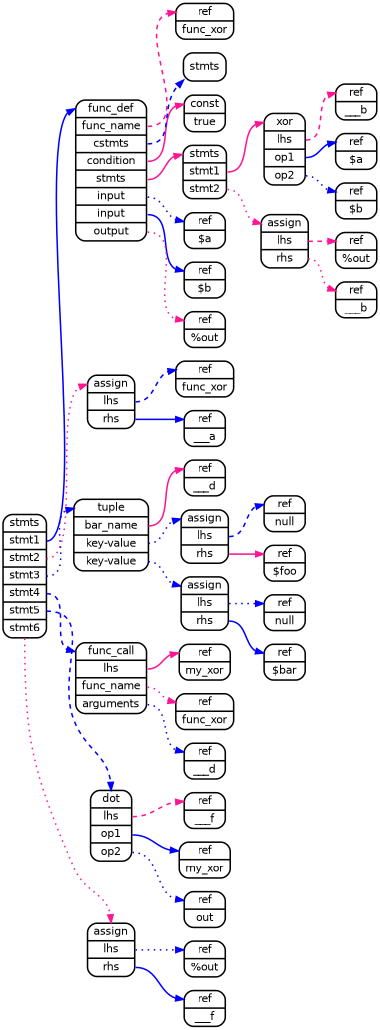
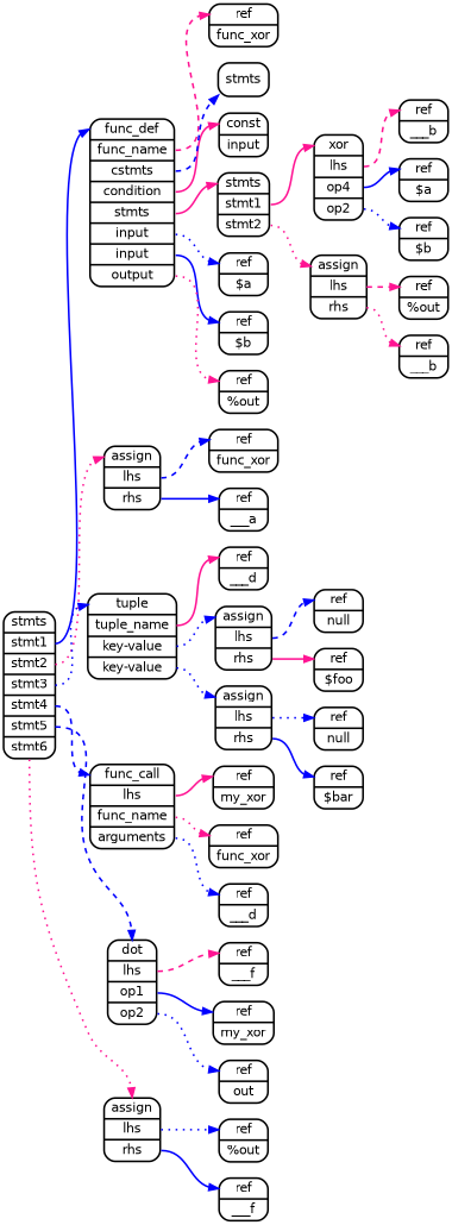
  digraph {
    fontname=helvetica
    rankdir=LR
    node [fontname=helvetica penwidth=2 shape=record style=rounded]
    edge [arrowhead=normal color=blue fontname=helvetica headport=a penwidth=2 style=dotted tailport=l]
    n1 [label="<a> stmts | <s1> stmt1 | <s2> stmt2 | <s3> stmt3 | <s4> stmt4 | <s5> stmt5 | <s6> stmt6"]
    n2 [label="<a> func_def | <n> func_name | <cstmts> cstmts | <cond> condition | <stmts> stmts |<io1> input | <io2> input |  <io3> output "]
    n3 [label="<a> assign | <l> lhs  | <r> rhs"]
-   n4 [label="<a> tuple   | <n> bar_name | <kv1> key-value | <kv2> key-value"]
+   n4 [label="<a> tuple   | <n> tuple_name | <kv1> key-value | <kv2> key-value"]
    n5 [label="<a> func_call | <l> lhs | <n> func_name | <tp> arguments"]
    n6 [label="<a> dot | <l> lhs | <r1> op1 | <r2> op2 "]
    n7 [label="<a> assign | <l> lhs  | <r> rhs"]
    n8 [label="<a> ref   | <l> func_xor"]
-   n9 [label="<a> const | <l> true"]
+   n9 [label="<a> const | <l> input"]
    n10 [label="<a> stmts | <s1> stmt1 | <s2> stmt2"]
    n11 [label="<a> ref   | <l> $a"]
    n12 [label="<a> ref   | <l> $b"]
    n13 [label="<a> ref   | <l> %out"]
    n14 [label="<a> stmts"]
    n15 [label="<a> ref   | <l> func_xor"]
    n16 [label="<a> ref   | <l> \___a"]
    n17 [label="<a> ref   | <l> ___d"]
    n18 [label="<a> assign | <l> lhs  | <r> rhs"]
    n19 [label="<a> assign | <l> lhs  | <r> rhs"]
    n20 [label="<a> ref | <l> my_xor"]
    n21 [label="<a> ref | <l> func_xor"]
    n22 [label="<a> ref | <l> ___d"]
    n23 [label="<a> ref   | <l> ___f"]
    n24 [label="<a> ref   | <l> my_xor"]
    n25 [label="<a> ref   | <l> out"]
    n26 [label="<a> ref   | <l> %out"]
    n27 [label="<a> ref   | <l> ___f"]
-   n28 [label="<a> xor | <l> lhs | <r1> op1 | <r2> op2 "]
+   n28 [label="<a> xor | <l> lhs | <r1> op4 | <r2> op2 "]
    n29 [label="<a> assign | <l> lhs  | <r> rhs"]
    n30 [label="<a> ref   | <l> ___b"]
    n31 [label="<a> ref   | <l> $a"]
    n32 [label="<a> ref   | <l> $b"]
    n33 [label="<a> ref   | <l> %out"]
    n34 [label="<a> ref   | <l> ___b"]
    n35 [label="<a> ref    | <l> null"]
    n36 [label="<a> ref    | <l> $foo"]
    n37 [label="<a> ref    | <l> null"]
    n38 [label="<a> ref    | <l> $bar"]
    n1 -> n2 [style=solid tailport=s1]
    n1 -> n3 [color=deeppink tailport=s2]
    n1 -> n4 [tailport=s3]
    n1 -> n5 [style=dashed tailport=s4]
    n1 -> n6 [style=dashed tailport=s5]
    n1 -> n7 [color=deeppink tailport=s6]
    n2 -> n8 [color=deeppink style=dashed tailport=n]
    n2 -> n9 [color=deeppink style=solid tailport=cond]
    n2 -> n10 [color=deeppink style=solid tailport=stmts]
    n2 -> n11 [tailport=io1]
    n2 -> n12 [style=solid tailport=io2]
    n2 -> n13 [color=deeppink tailport=io3]
    n2 -> n14 [style=dashed tailport=cstmts]
    n3 -> n15 [style=dashed]
    n3 -> n16 [style=solid tailport=r]
    n4 -> n17 [color=deeppink style=solid tailport=n]
    n4 -> n18 [tailport=kv1]
    n4 -> n19 [tailport=kv2]
    n5 -> n20 [color=deeppink style=solid]
    n5 -> n21 [color=deeppink tailport=n]
    n5 -> n22 [tailport=tp]
    n6 -> n23 [color=deeppink style=dashed]
    n6 -> n24 [style=solid tailport=r1]
    n6 -> n25 [tailport=r2]
    n7 -> n26
    n7 -> n27 [style=solid tailport=r]
    n10 -> n28 [color=deeppink style=solid tailport=s1]
    n10 -> n29 [color=deeppink tailport=s2]
    n18 -> n35 [style=dashed]
    n18 -> n36 [color=deeppink style=solid tailport=r]
    n19 -> n37
    n19 -> n38 [style=solid tailport=r]
    n28 -> n30 [color=deeppink style=dashed]
    n28 -> n31 [style=solid tailport=r1]
    n28 -> n32 [tailport=r2]
    n29 -> n33 [color=deeppink style=dashed]
    n29 -> n34 [color=deeppink tailport=r]
  }
